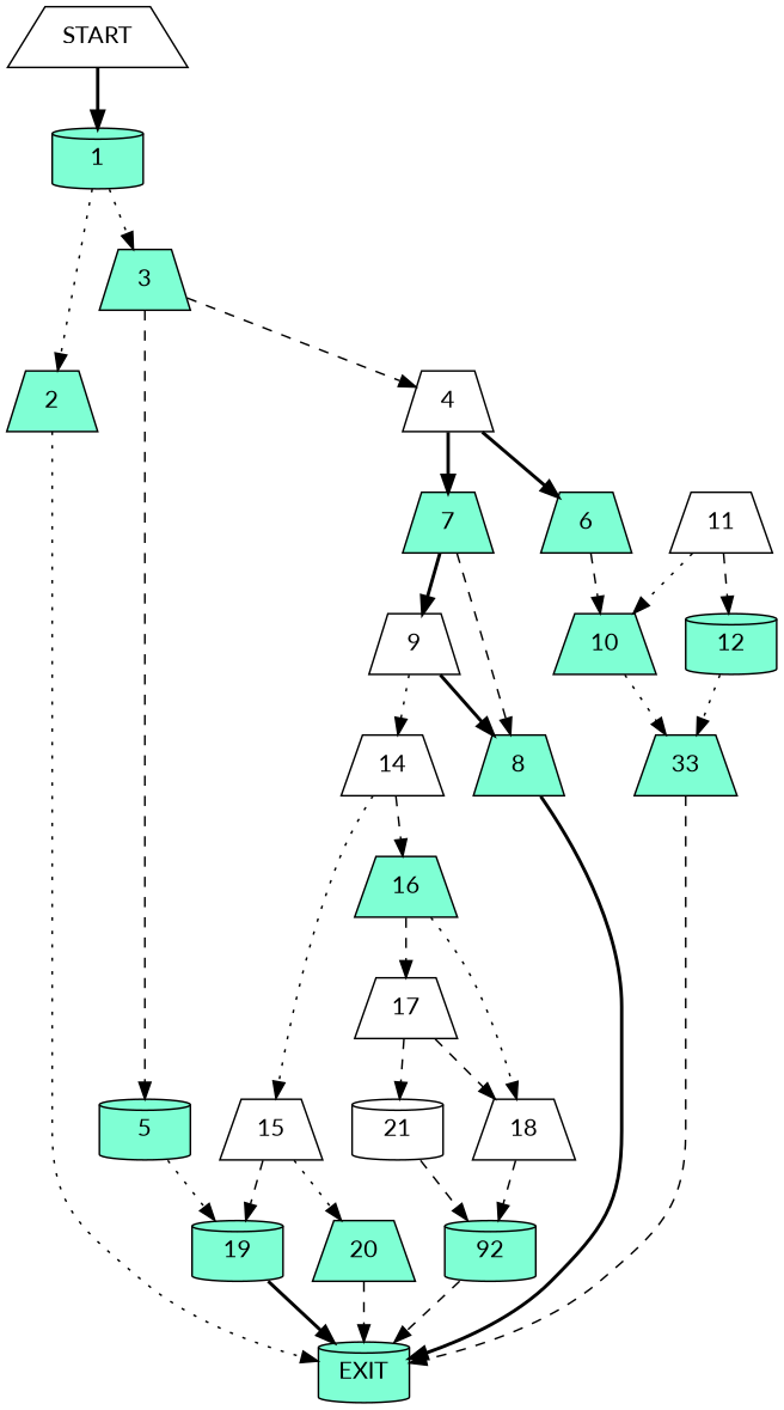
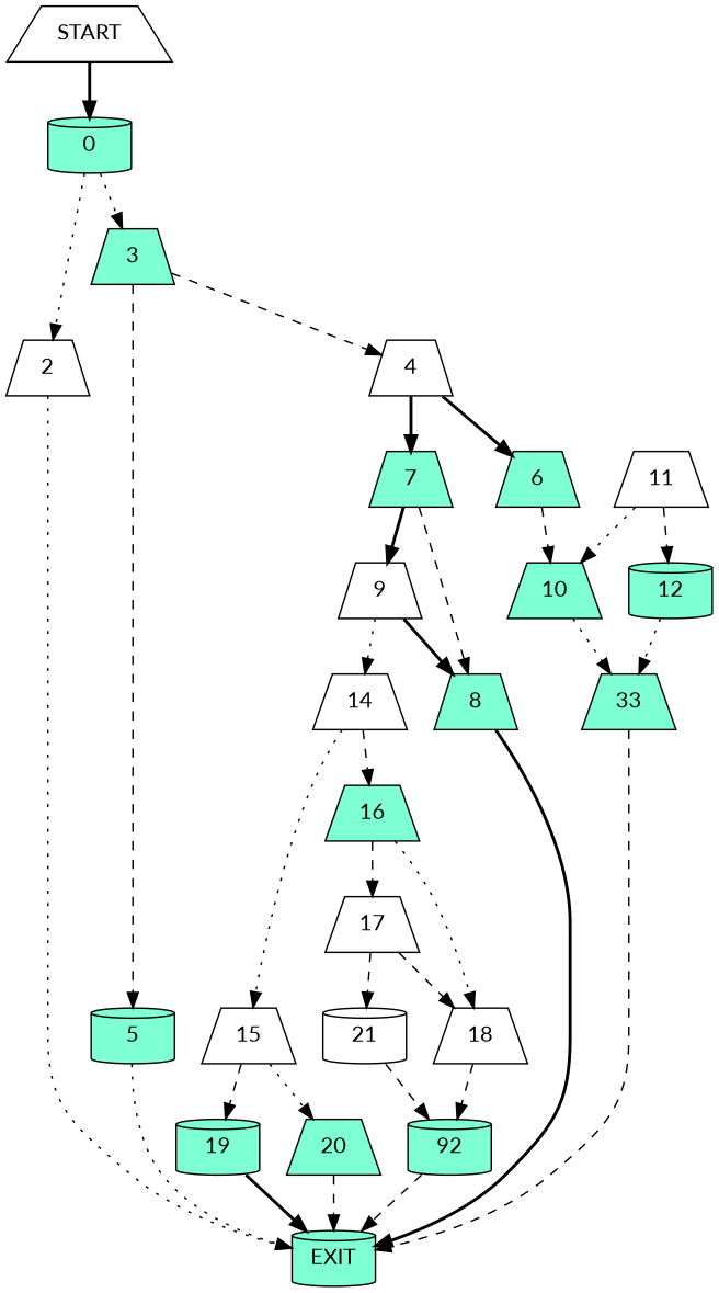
  digraph {
    fontname=Lato
    node [fillcolor=aquamarine fontname=Lato shape=trapezium style=filled]
    edge [fontname=Lato style=dashed]
    n1 [fillcolor=white label=START]
-   1 [shape=cylinder]
-   2
+   1 [shape=cylinder label=0]
+   2 [fillcolor=white]
    3
    n5 [label=EXIT shape=cylinder]
    4 [fillcolor=white]
    5 [shape=cylinder]
    6
    7
    10
    8
    9 [fillcolor=white]
    n13 [label=33]
    11 [fillcolor=white]
    12 [shape=cylinder]
    14 [fillcolor=white]
    15 [fillcolor=white]
    16
    19 [shape=cylinder]
    20
    17 [fillcolor=white]
    18 [fillcolor=white]
    21 [fillcolor=white shape=cylinder]
    n24 [label=92 shape=cylinder]
    n1 -> 1 [style=bold]
    1 -> 2 [style=dotted]
    1 -> 3 [style=dotted]
    2 -> n5 [style=dotted]
    3 -> 4
    3 -> 5
    4 -> 6 [style=bold]
    4 -> 7 [style=bold]
-   5 -> 19 [style=dotted]
+   5 -> n5 [style=dotted]
    6 -> 10
    7 -> 8
    7 -> 9 [style=bold]
    10 -> n13 [style=dotted]
    8 -> n5 [style=bold]
    9 -> 8 [style=bold]
    9 -> 14 [style=dotted]
    n13 -> n5
    11 -> 10 [style=dotted]
    11 -> 12
    12 -> n13 [style=dotted]
    14 -> 15 [style=dotted]
    14 -> 16
    15 -> 19
    15 -> 20 [style=dotted]
    16 -> 17
    16 -> 18 [style=dotted]
    19 -> n5 [style=bold]
    20 -> n5
    17 -> 18
    17 -> 21
    18 -> n24
    21 -> n24
    n24 -> n5
  }
